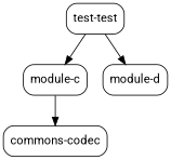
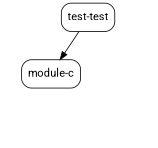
  digraph {
    fontname=Roboto
    node [fontname=Roboto fontsize=14 shape=box style=rounded]
    edge [fontname=Roboto fontsize=10]
    n1 [label=<module-c>]
-   n2 [label=<commons-codec>]
    n3 [label="test-test"]
-   n4 [label=<module-d>]
-   n1 -> n2
    n3 -> n1
-   n3 -> n4
  }
